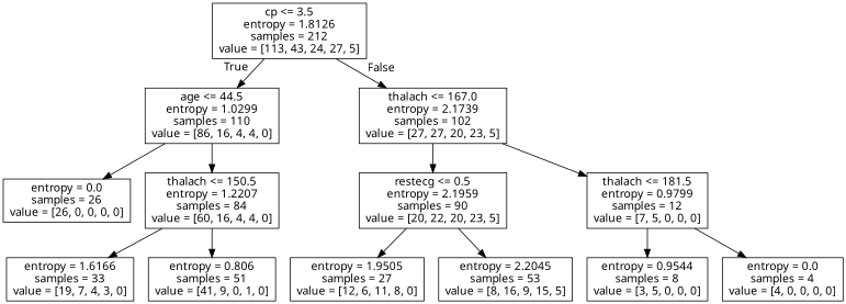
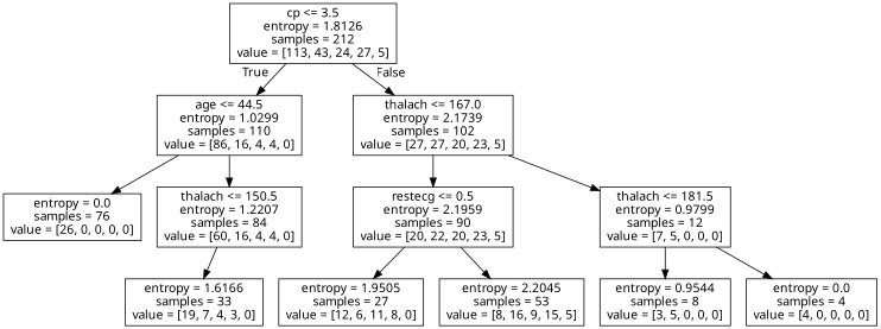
  digraph {
    fontname="Noto Sans"
    node [fontname="Noto Sans" shape=box]
    edge [fontname="Noto Sans"]
    n1 [label="cp <= 3.5\nentropy = 1.8126\nsamples = 212\nvalue = [113, 43, 24, 27, 5]"]
    n2 [label="age <= 44.5\nentropy = 1.0299\nsamples = 110\nvalue = [86, 16, 4, 4, 0]"]
    n3 [label="thalach <= 167.0\nentropy = 2.1739\nsamples = 102\nvalue = [27, 27, 20, 23, 5]"]
-   n4 [label="entropy = 0.0\nsamples = 26\nvalue = [26, 0, 0, 0, 0]"]
+   n4 [label="entropy = 0.0\nsamples = 76\nvalue = [26, 0, 0, 0, 0]"]
    n5 [label="thalach <= 150.5\nentropy = 1.2207\nsamples = 84\nvalue = [60, 16, 4, 4, 0]"]
    n6 [label="restecg <= 0.5\nentropy = 2.1959\nsamples = 90\nvalue = [20, 22, 20, 23, 5]"]
    n7 [label="thalach <= 181.5\nentropy = 0.9799\nsamples = 12\nvalue = [7, 5, 0, 0, 0]"]
    n8 [label="entropy = 1.6166\nsamples = 33\nvalue = [19, 7, 4, 3, 0]"]
-   n9 [label="entropy = 0.806\nsamples = 51\nvalue = [41, 9, 0, 1, 0]"]
    n10 [label="entropy = 1.9505\nsamples = 27\nvalue = [12, 6, 11, 8, 0]"]
    n11 [label="entropy = 2.2045\nsamples = 53\nvalue = [8, 16, 9, 15, 5]"]
    n12 [label="entropy = 0.9544\nsamples = 8\nvalue = [3, 5, 0, 0, 0]"]
    n13 [label="entropy = 0.0\nsamples = 4\nvalue = [4, 0, 0, 0, 0]"]
    n1 -> n2 [headlabel=True labelangle=45 labeldistance=2.5]
    n1 -> n3 [headlabel=False labelangle=-45 labeldistance=2.5]
    n2 -> n4
    n2 -> n5
    n3 -> n6
    n3 -> n7
    n5 -> n8
-   n5 -> n9
    n6 -> n10
    n6 -> n11
    n7 -> n12
    n7 -> n13
  }
